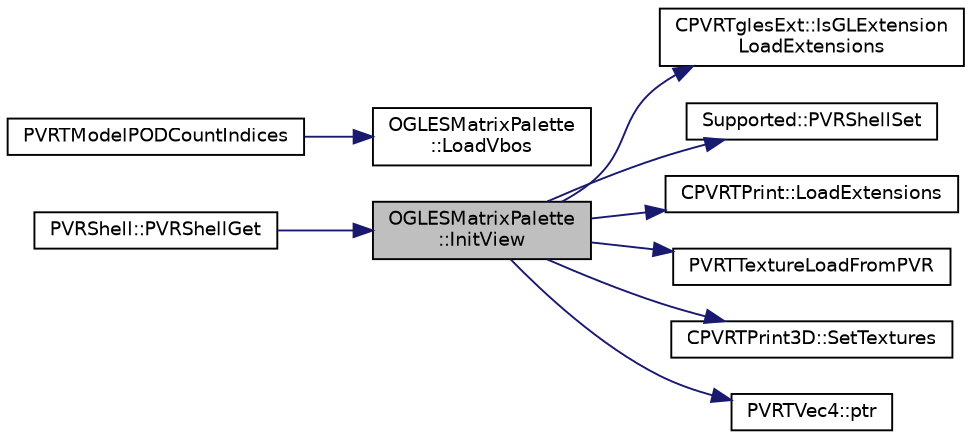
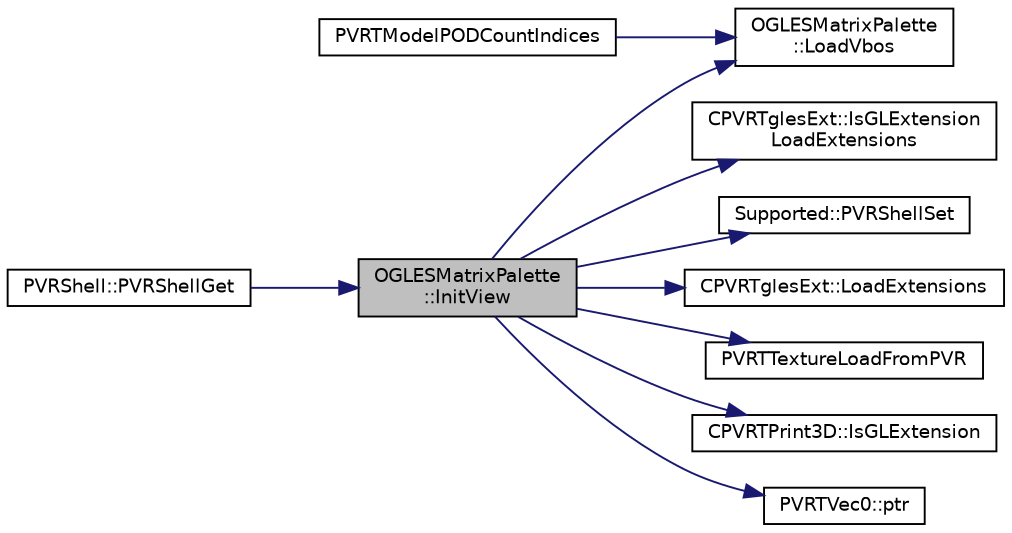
  digraph {
    rankdir=LR
    node [color=black fillcolor=white fontname=Helvetica fontsize=10 shape=record style=filled]
    edge [color=midnightblue fontname=Helvetica fontsize=10 labelfontname=Helvetica labelfontsize=10 style=solid]
    n1 [fillcolor=grey75 fontcolor=black height=0.2 label="OGLESMatrixPalette\l::InitView" width=0.4]
    n2 [height=0.2 label="CPVRTglesExt::IsGLExtension\lLoadExtensions" width=0.4]
    n3 [height=0.2 label="Supported::PVRShellSet" width=0.4]
-   n4 [height=0.2 label="CPVRTPrint::LoadExtensions" width=0.4]
+   n4 [height=0.2 label="CPVRTglesExt::LoadExtensions" width=0.4]
    n5 [height=0.2 label=PVRTTextureLoadFromPVR width=0.4]
-   n6 [height=0.2 label="CPVRTPrint3D::SetTextures" width=0.4]
-   n7 [height=0.2 label="PVRTVec4::ptr" width=0.4]
+   n6 [height=0.2 label="CPVRTPrint3D::IsGLExtension" width=0.4]
+   n7 [height=0.2 label="PVRTVec0::ptr" width=0.4]
    n8 [height=0.2 label="OGLESMatrixPalette\l::LoadVbos" width=0.4]
    n9 [height=0.2 label="PVRShell::PVRShellGet" width=0.4]
    n10 [height=0.2 label=PVRTModelPODCountIndices width=0.4]
    n1 -> n2
    n1 -> n3
    n1 -> n4
    n1 -> n5
    n1 -> n6
    n1 -> n7
+   n1 -> n8
    n9 -> n1
    n10 -> n8
  }
